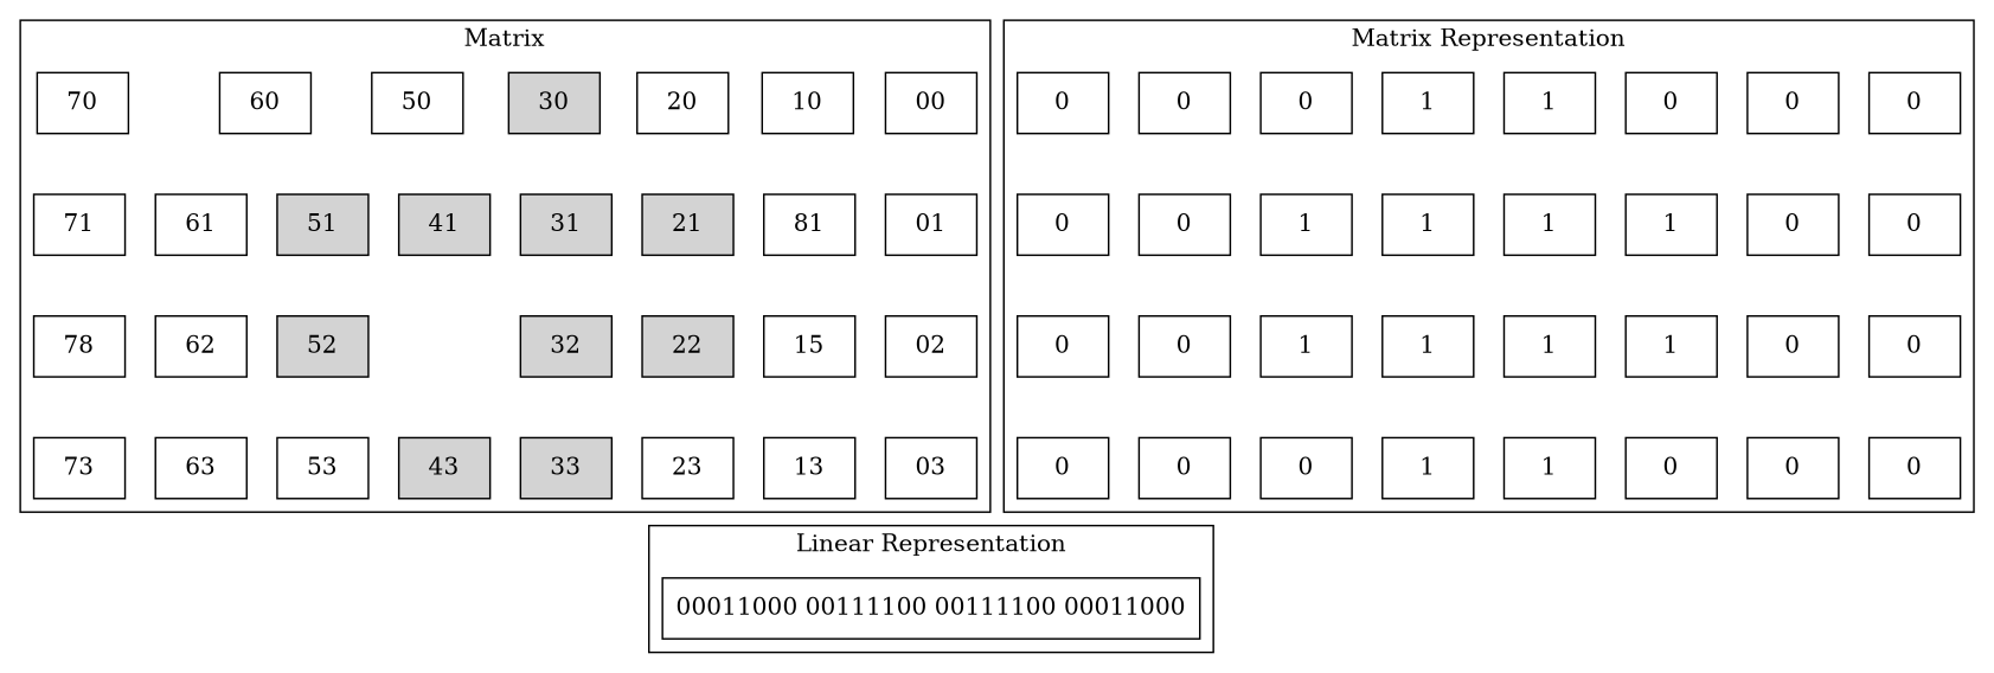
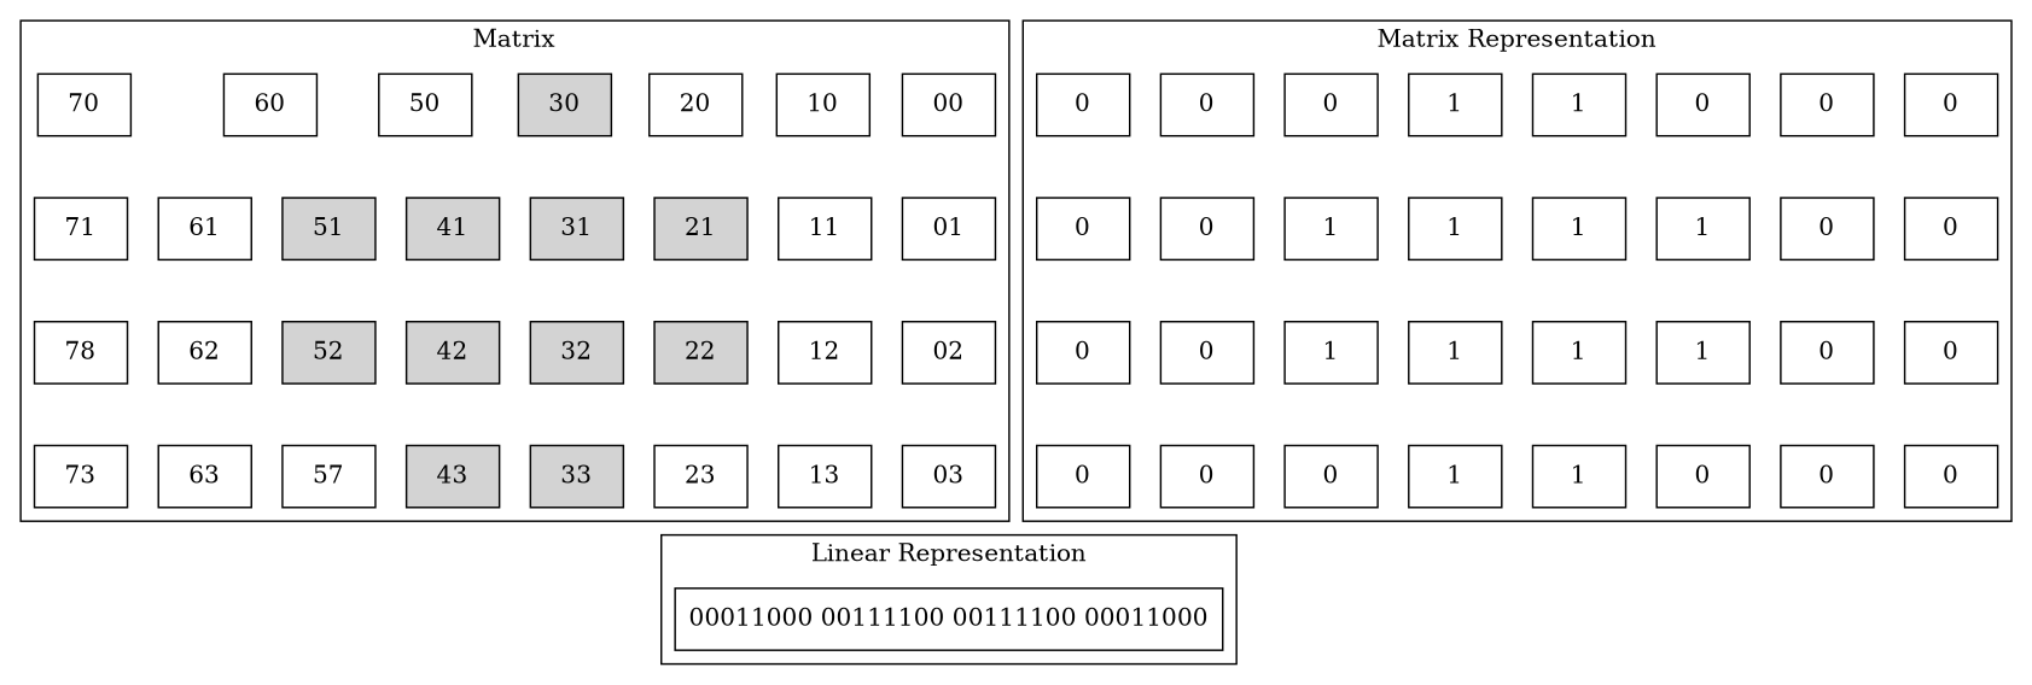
  digraph {
    node [shape=box]
    edge [style=invis]
    00
    10
    20
    30 [style=filled]
    50
    60
    70
    01
-   11 [label=81]
+   11
    21 [style=filled]
    31 [style=filled]
    41 [style=filled]
    51 [style=filled]
    61
    71
    02
-   12 [label=15]
+   12
    22 [style=filled]
    32 [style=filled]
+   42 [style=filled]
    52 [style=filled]
    62
    n23 [label=78]
    03
    13
    23
    33 [style=filled]
    43 [style=filled]
-   53
+   53 [label=57]
    63
    73
    n32 [label=0]
    n33 [label=0]
    n34 [label=0]
    n35 [label=1]
    n36 [label=1]
    n37 [label=0]
    n38 [label=0]
    n39 [label=0]
    n40 [label=0]
    n41 [label=0]
    n42 [label=1]
    n43 [label=1]
    n44 [label=1]
    n45 [label=1]
    n46 [label=0]
    n47 [label=0]
    n48 [label=0]
    n49 [label=0]
    n50 [label=1]
    n51 [label=1]
    n52 [label=1]
    n53 [label=1]
    n54 [label=0]
    n55 [label=0]
    n56 [label=0]
    n57 [label=0]
    n58 [label=0]
    n59 [label=1]
    n60 [label=1]
    n61 [label=0]
    n62 [label=0]
    n63 [label=0]
    n64 [label="00011000 00111100 00111100 00011000"]
    subgraph cluster_1 {
      label=Matrix
      subgraph sub_2 {
        label=Image
        rank=same
        00
        10
        20
        30
        50
        60
        70
      }
      subgraph sub_3 {
        label=Image
        rank=same
        01
        11
        21
        31
        41
        51
        61
        71
      }
      subgraph sub_4 {
        label=Image
        rank=same
        02
        12
        22
        32
+       42
        52
        62
        n23
      }
      subgraph sub_5 {
        label=Image
        rank=same
        03
        13
        23
        33
        43
        53
        63
        73
      }
    }
    subgraph cluster_6 {
      label="Matrix Representation"
      subgraph sub_7 {
        label="Matrix Representation"
        rank=same
        n32
        n33
        n34
        n35
        n36
        n37
        n38
        n39
      }
      subgraph sub_8 {
        label="Matrix Representation"
        rank=same
        n40
        n41
        n42
        n43
        n44
        n45
        n46
        n47
      }
      subgraph sub_9 {
        label="Matrix Representation"
        rank=same
        n48
        n49
        n50
        n51
        n52
        n53
        n54
        n55
      }
      subgraph sub_10 {
        label="Matrix Representation"
        rank=same
        n56
        n57
        n58
        n59
        n60
        n61
        n62
        n63
      }
    }
    subgraph cluster_11 {
      label="Linear Representation"
      n64
    }
    00 -> 01
    01 -> 02
    02 -> 03
    03 -> n64
    n32 -> n40
    n40 -> n48
    n48 -> n56
  }
